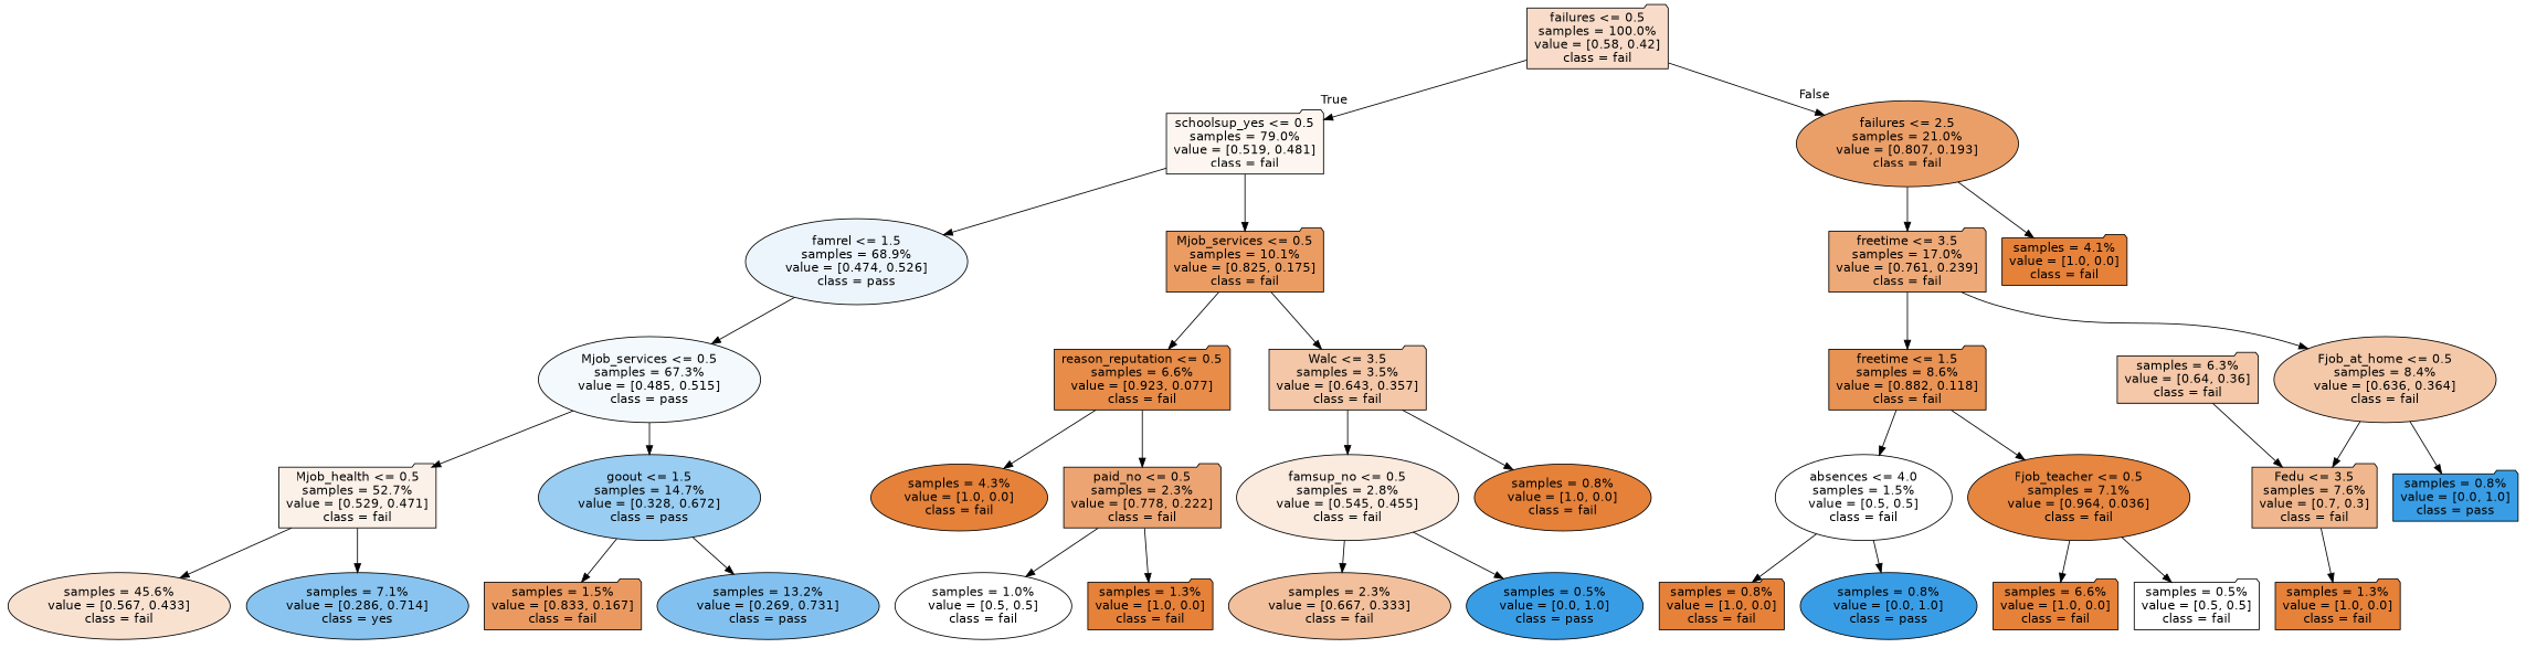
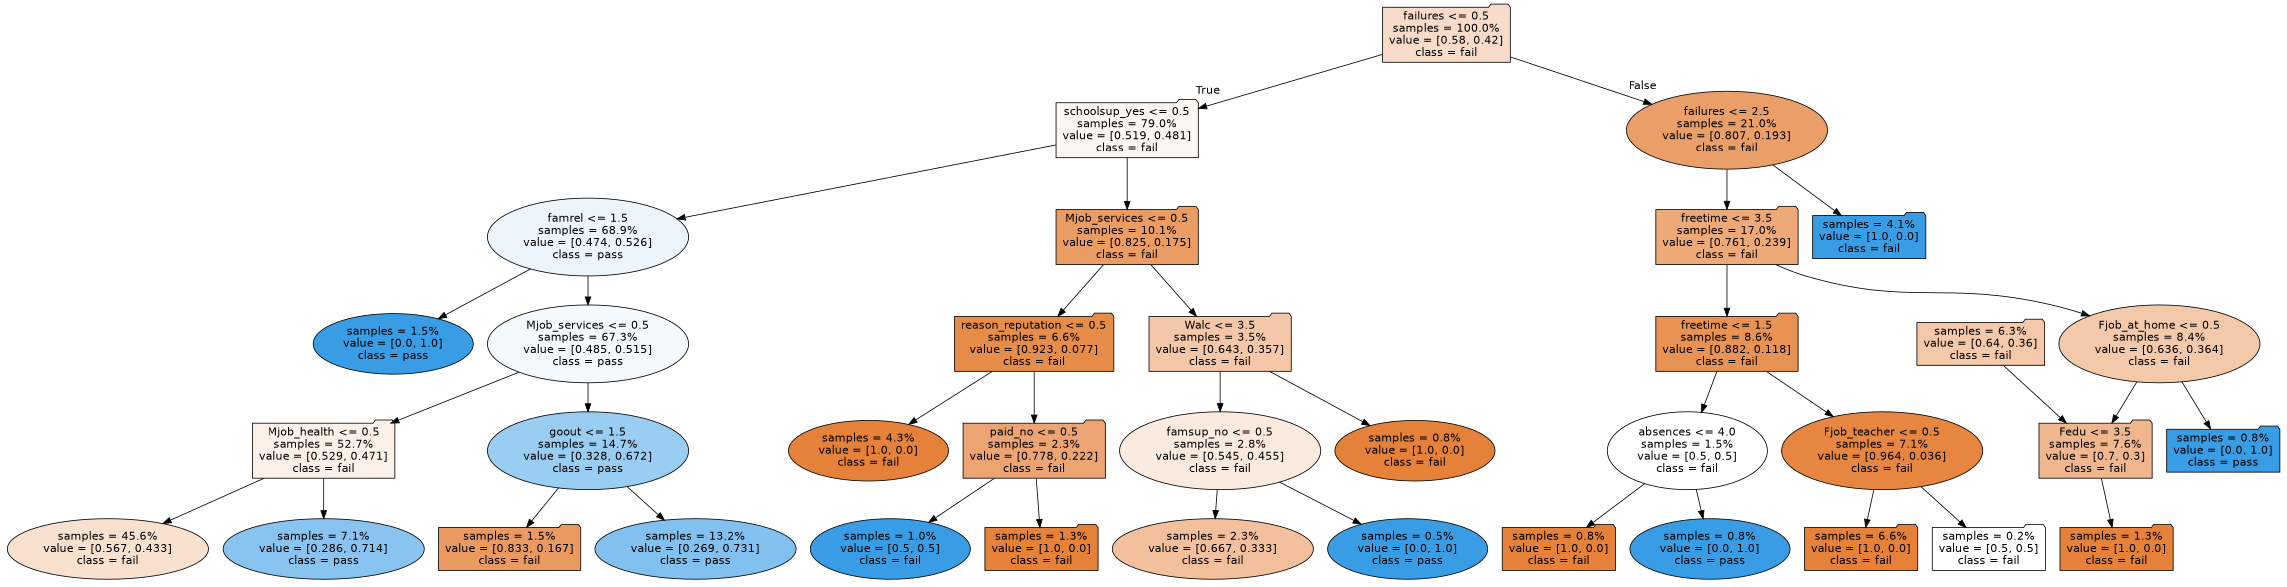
  digraph {
    node [color=black fillcolor="#e58139" fontname=helvetica shape=folder style="filled, rounded"]
    edge [fontname=helvetica]
    n1 [fillcolor="#f8dcc9" label="failures <= 0.5\nsamples = 100.0%\nvalue = [0.58, 0.42]\nclass = fail"]
    n2 [fillcolor="#fdf6f0" label="schoolsup_yes <= 0.5\nsamples = 79.0%\nvalue = [0.519, 0.481]\nclass = fail"]
    n3 [fillcolor="#eb9f68" label="failures <= 2.5\nsamples = 21.0%\nvalue = [0.807, 0.193]\nclass = fail" shape=ellipse]
    n4 [fillcolor="#ecf5fc" label="famrel <= 1.5\nsamples = 68.9%\nvalue = [0.474, 0.526]\nclass = pass" shape=ellipse]
    n5 [fillcolor="#eb9c63" label="Mjob_services <= 0.5\nsamples = 10.1%\nvalue = [0.825, 0.175]\nclass = fail"]
    n6 [fillcolor="#eda977" label="freetime <= 3.5\nsamples = 17.0%\nvalue = [0.761, 0.239]\nclass = fail"]
-   n7 [label="samples = 4.1%\nvalue = [1.0, 0.0]\nclass = fail"]
+   n7 [fillcolor="#399de5" label="samples = 4.1%\nvalue = [1.0, 0.0]\nclass = fail"]
+   n8 [fillcolor="#399de5" label="samples = 1.5%\nvalue = [0.0, 1.0]\nclass = pass" shape=ellipse]
    n9 [fillcolor="#f3f9fd" label="Mjob_services <= 0.5\nsamples = 67.3%\nvalue = [0.485, 0.515]\nclass = pass" shape=ellipse]
    n10 [fillcolor="#e78c49" label="reason_reputation <= 0.5\nsamples = 6.6%\nvalue = [0.923, 0.077]\nclass = fail"]
    n11 [fillcolor="#f3c7a7" label="Walc <= 3.5\nsamples = 3.5%\nvalue = [0.643, 0.357]\nclass = fail"]
    n12 [fillcolor="#fcf1e9" label="Mjob_health <= 0.5\nsamples = 52.7%\nvalue = [0.529, 0.471]\nclass = fail"]
    n13 [fillcolor="#99cdf2" label="goout <= 1.5\nsamples = 14.7%\nvalue = [0.328, 0.672]\nclass = pass" shape=ellipse]
    n14 [fillcolor="#f9e1d0" label="samples = 45.6%\nvalue = [0.567, 0.433]\nclass = fail" shape=ellipse]
-   n15 [fillcolor="#88c4ef" label="samples = 7.1%\nvalue = [0.286, 0.714]\nclass = yes" shape=ellipse]
+   n15 [fillcolor="#88c4ef" label="samples = 7.1%\nvalue = [0.286, 0.714]\nclass = pass" shape=ellipse]
    n16 [fillcolor="#ea9a61" label="samples = 1.5%\nvalue = [0.833, 0.167]\nclass = fail"]
    n17 [fillcolor="#82c1ef" label="samples = 13.2%\nvalue = [0.269, 0.731]\nclass = pass" shape=ellipse]
    n18 [label="samples = 4.3%\nvalue = [1.0, 0.0]\nclass = fail" shape=ellipse]
    n19 [fillcolor="#eca572" label="paid_no <= 0.5\nsamples = 2.3%\nvalue = [0.778, 0.222]\nclass = fail"]
    n20 [fillcolor="#fbeade" label="famsup_no <= 0.5\nsamples = 2.8%\nvalue = [0.545, 0.455]\nclass = fail" shape=ellipse]
    n21 [label="samples = 0.8%\nvalue = [1.0, 0.0]\nclass = fail" shape=ellipse]
-   n22 [fillcolor="#ffffff" label="samples = 1.0%\nvalue = [0.5, 0.5]\nclass = fail" shape=ellipse]
+   n22 [fillcolor="#399de5" label="samples = 1.0%\nvalue = [0.5, 0.5]\nclass = fail" shape=ellipse]
    n23 [label="samples = 1.3%\nvalue = [1.0, 0.0]\nclass = fail"]
    n24 [fillcolor="#f2c09c" label="samples = 2.3%\nvalue = [0.667, 0.333]\nclass = fail" shape=ellipse]
    n25 [fillcolor="#399de5" label="samples = 0.5%\nvalue = [0.0, 1.0]\nclass = pass" shape=ellipse]
    n26 [fillcolor="#e89253" label="freetime <= 1.5\nsamples = 8.6%\nvalue = [0.882, 0.118]\nclass = fail"]
    n27 [fillcolor="#f4c9aa" label="Fjob_at_home <= 0.5\nsamples = 8.4%\nvalue = [0.636, 0.364]\nclass = fail" shape=ellipse]
    n28 [fillcolor="#ffffff" label="absences <= 4.0\nsamples = 1.5%\nvalue = [0.5, 0.5]\nclass = fail" shape=ellipse]
    n29 [fillcolor="#e68640" label="Fjob_teacher <= 0.5\nsamples = 7.1%\nvalue = [0.964, 0.036]\nclass = fail" shape=ellipse]
    n30 [fillcolor="#f0b78e" label="Fedu <= 3.5\nsamples = 7.6%\nvalue = [0.7, 0.3]\nclass = fail"]
    n31 [fillcolor="#399de5" label="samples = 0.8%\nvalue = [0.0, 1.0]\nclass = pass"]
    n32 [label="samples = 0.8%\nvalue = [1.0, 0.0]\nclass = fail"]
    n33 [fillcolor="#399de5" label="samples = 0.8%\nvalue = [0.0, 1.0]\nclass = pass" shape=ellipse]
    n34 [label="samples = 6.6%\nvalue = [1.0, 0.0]\nclass = fail"]
-   n35 [fillcolor="#ffffff" label="samples = 0.5%\nvalue = [0.5, 0.5]\nclass = fail"]
+   n35 [fillcolor="#ffffff" label="samples = 0.2%\nvalue = [0.5, 0.5]\nclass = fail"]
    n36 [label="samples = 1.3%\nvalue = [1.0, 0.0]\nclass = fail"]
    n37 [fillcolor="#f4c8a8" label="samples = 6.3%\nvalue = [0.64, 0.36]\nclass = fail"]
    n1 -> n2 [headlabel=True labelangle=45 labeldistance=2.5]
    n1 -> n3 [headlabel=False labelangle=-45 labeldistance=2.5]
    n2 -> n4
    n2 -> n5
    n3 -> n6
    n3 -> n7
+   n4 -> n8
    n4 -> n9
    n5 -> n10
    n5 -> n11
    n6 -> n26
    n6 -> n27
    n9 -> n12
    n9 -> n13
    n10 -> n18
    n10 -> n19
    n11 -> n20
    n11 -> n21
    n12 -> n14
    n12 -> n15
    n13 -> n16
    n13 -> n17
    n19 -> n22
    n19 -> n23
    n20 -> n24
    n20 -> n25
    n26 -> n28
    n26 -> n29
    n27 -> n30
    n27 -> n31
    n28 -> n32
    n28 -> n33
    n29 -> n34
    n29 -> n35
    n30 -> n36
    n37 -> n30
  }
